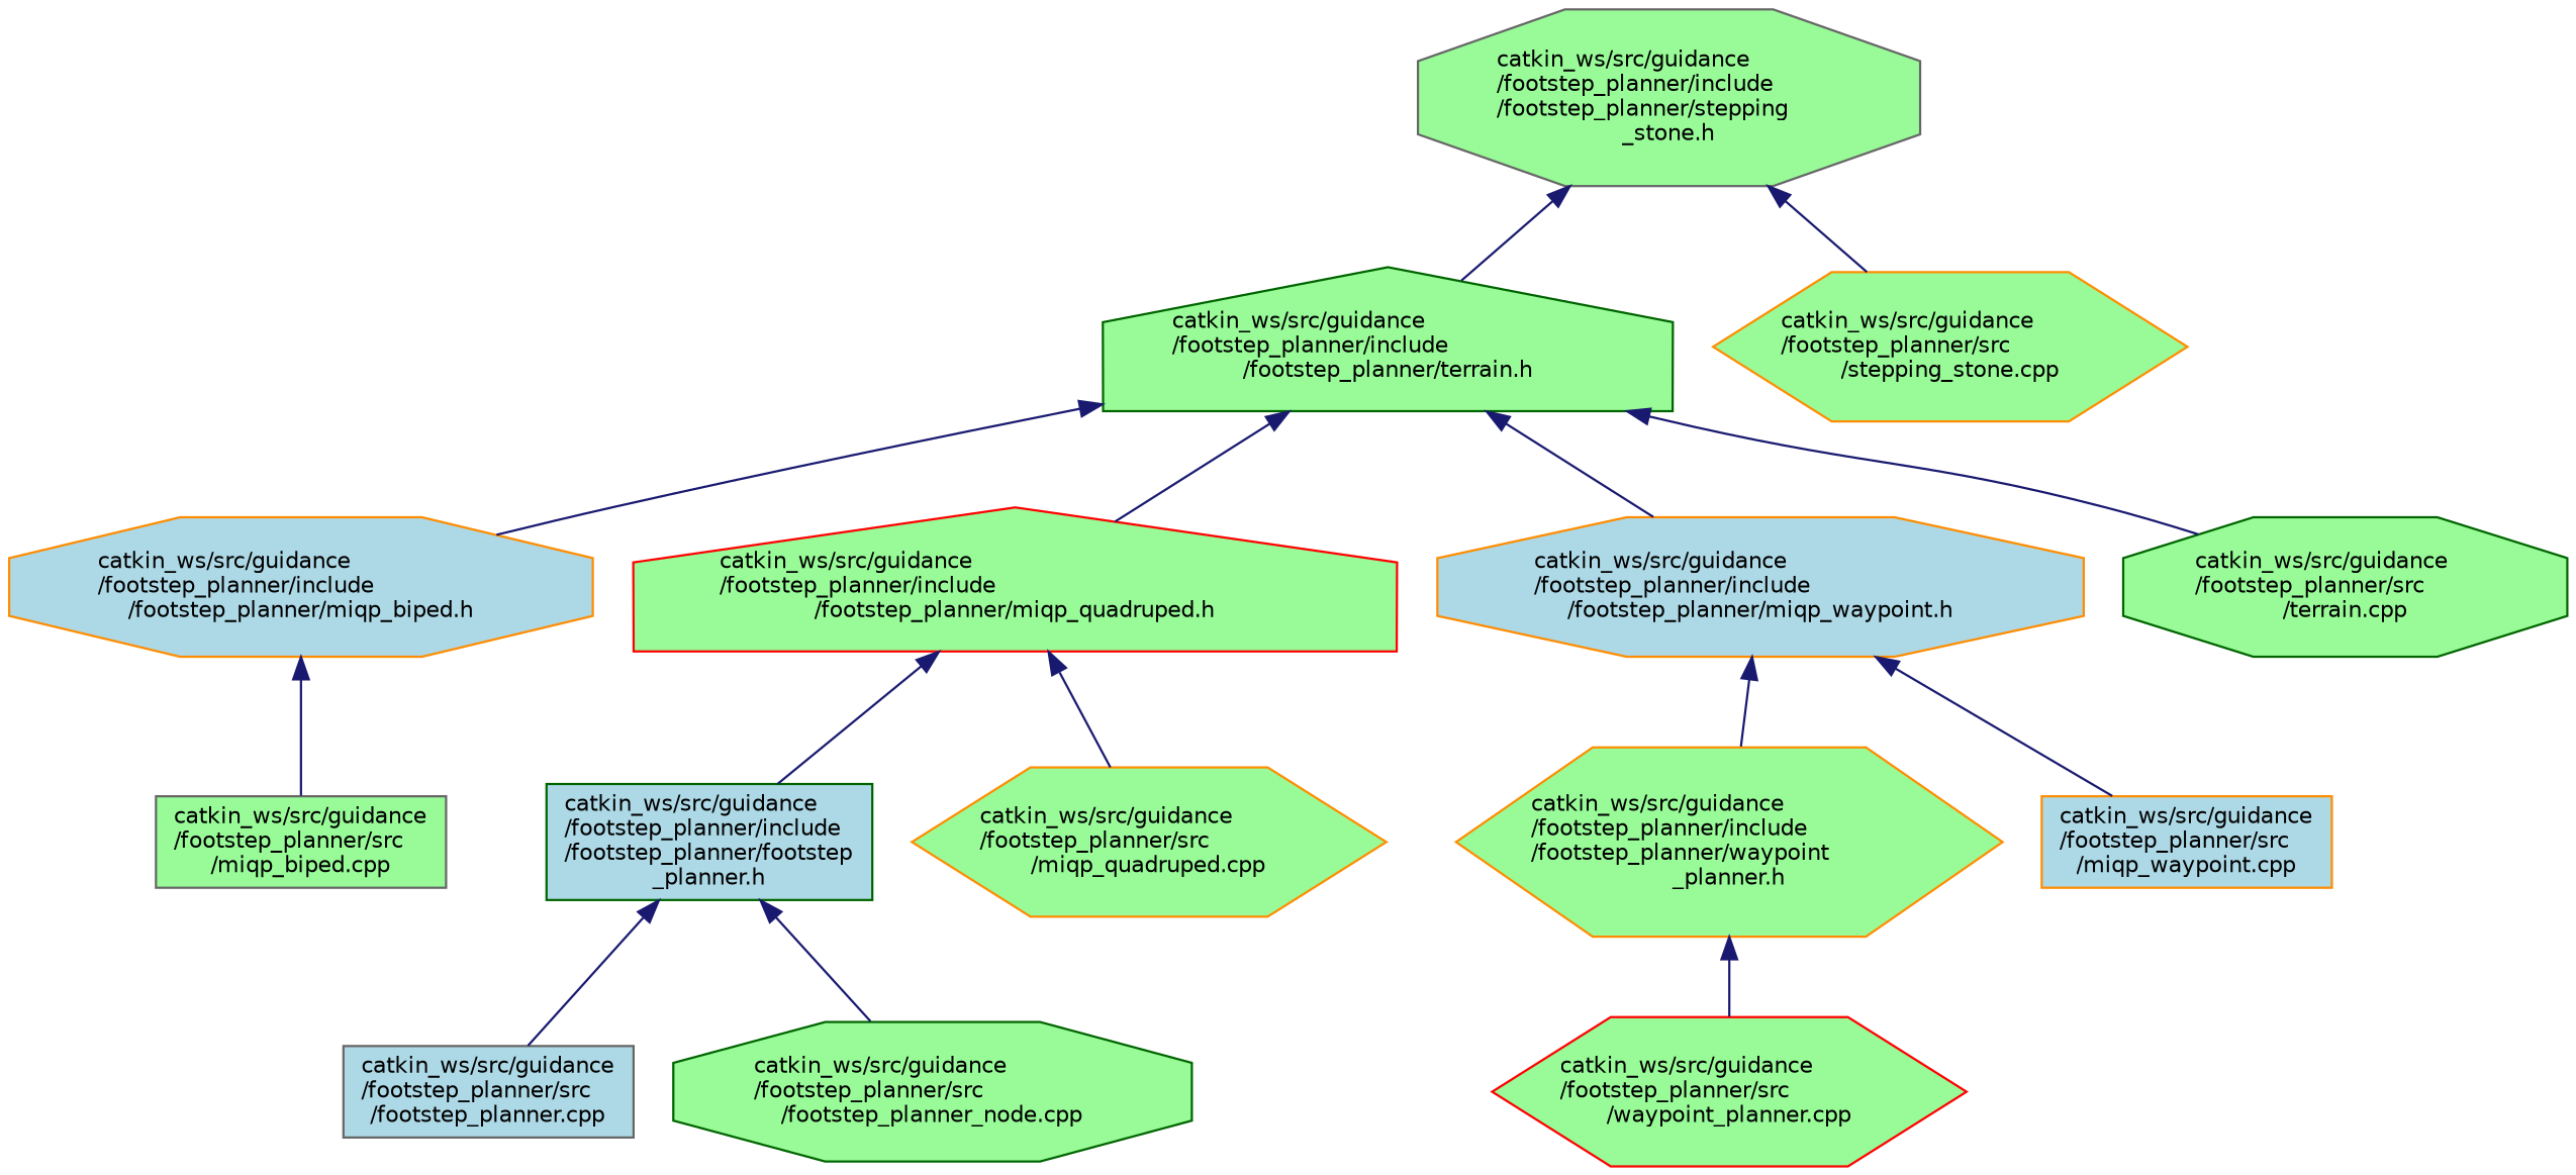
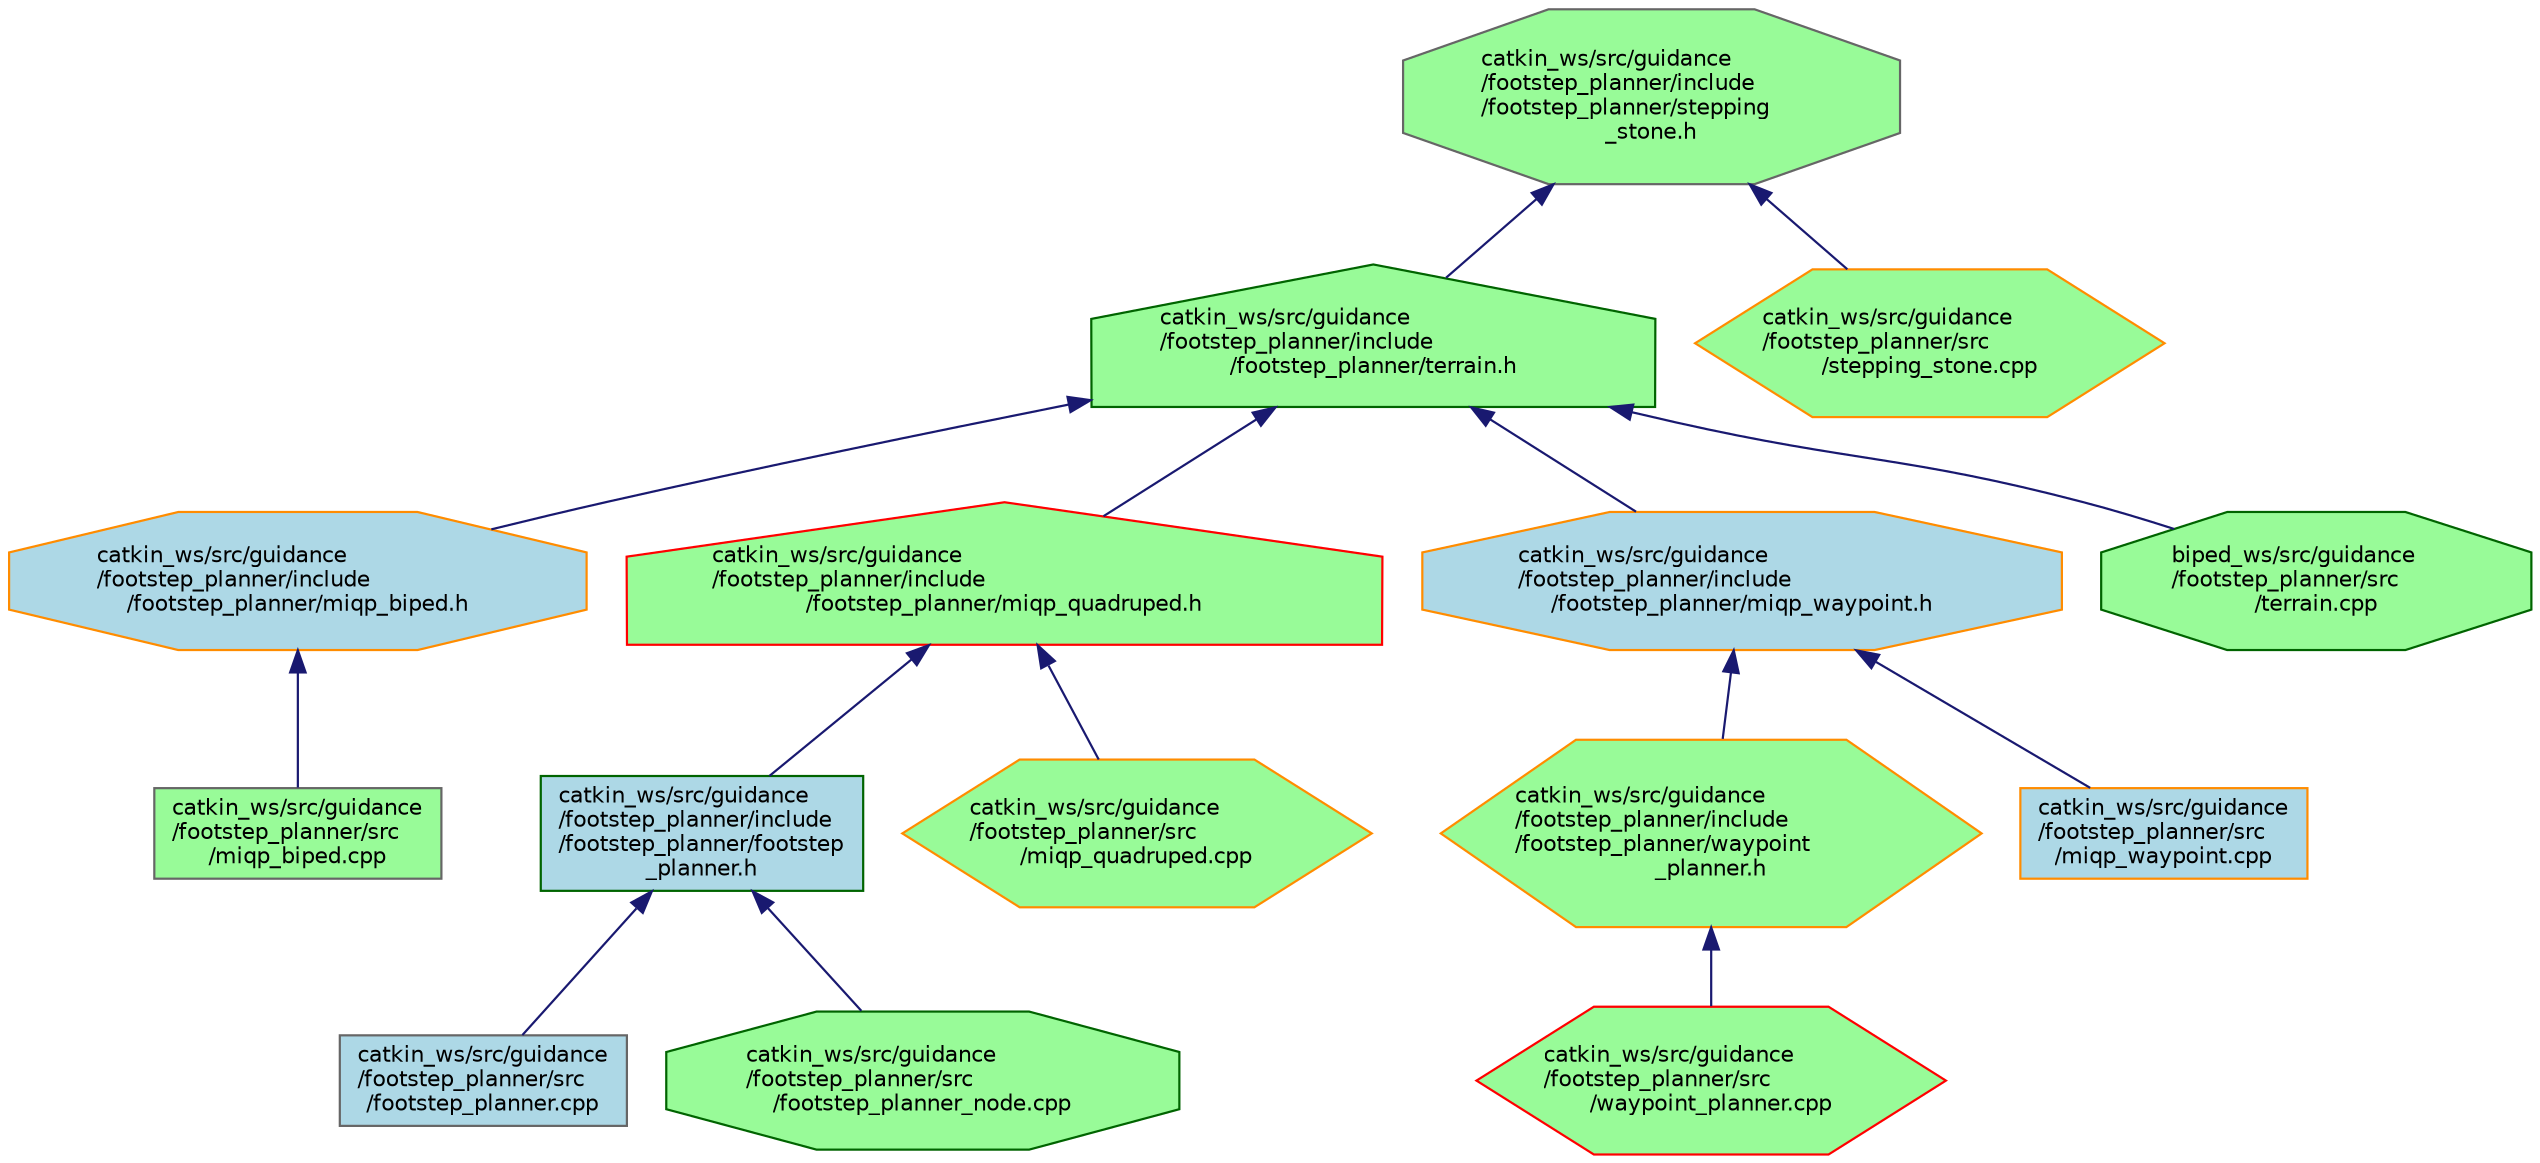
  digraph {
    node [color=darkorange fillcolor=palegreen fontname=Helvetica fontsize=10 shape=octagon style=filled]
    edge [color=midnightblue dir=back fontname=Helvetica fontsize=10 labelfontname=Helvetica labelfontsize=10 style=solid]
    n1 [color=gray40 fontcolor=black height=0.2 label="catkin_ws/src/guidance\l/footstep_planner/include\l/footstep_planner/stepping\l_stone.h" width=0.4]
    n2 [color=darkgreen height=0.2 label="catkin_ws/src/guidance\l/footstep_planner/include\l/footstep_planner/terrain.h" shape=house width=0.4]
    n3 [height=0.2 label="catkin_ws/src/guidance\l/footstep_planner/src\l/stepping_stone.cpp" shape=hexagon width=0.4]
    n4 [fillcolor=lightblue height=0.2 label="catkin_ws/src/guidance\l/footstep_planner/include\l/footstep_planner/miqp_biped.h" width=0.4]
    n5 [color=red height=0.2 label="catkin_ws/src/guidance\l/footstep_planner/include\l/footstep_planner/miqp_quadruped.h" shape=house width=0.4]
    n6 [fillcolor=lightblue height=0.2 label="catkin_ws/src/guidance\l/footstep_planner/include\l/footstep_planner/miqp_waypoint.h" width=0.4]
-   n7 [color=darkgreen height=0.2 label="catkin_ws/src/guidance\l/footstep_planner/src\l/terrain.cpp" width=0.4]
+   n7 [color=darkgreen height=0.2 label="biped_ws/src/guidance\l/footstep_planner/src\l/terrain.cpp" width=0.4]
    n8 [color=gray40 height=0.2 label="catkin_ws/src/guidance\l/footstep_planner/src\l/miqp_biped.cpp" shape=box width=0.4]
    n9 [color=darkgreen fillcolor=lightblue height=0.2 label="catkin_ws/src/guidance\l/footstep_planner/include\l/footstep_planner/footstep\l_planner.h" shape=box width=0.4]
    n10 [height=0.2 label="catkin_ws/src/guidance\l/footstep_planner/src\l/miqp_quadruped.cpp" shape=hexagon width=0.4]
    n11 [color=gray40 fillcolor=lightblue height=0.2 label="catkin_ws/src/guidance\l/footstep_planner/src\l/footstep_planner.cpp" shape=box width=0.4]
    n12 [color=darkgreen height=0.2 label="catkin_ws/src/guidance\l/footstep_planner/src\l/footstep_planner_node.cpp" width=0.4]
    n13 [height=0.2 label="catkin_ws/src/guidance\l/footstep_planner/include\l/footstep_planner/waypoint\l_planner.h" shape=hexagon width=0.4]
    n14 [fillcolor=lightblue height=0.2 label="catkin_ws/src/guidance\l/footstep_planner/src\l/miqp_waypoint.cpp" shape=box width=0.4]
    n15 [color=red height=0.2 label="catkin_ws/src/guidance\l/footstep_planner/src\l/waypoint_planner.cpp" shape=hexagon width=0.4]
    n1 -> n2
    n1 -> n3
    n2 -> n4
    n2 -> n5
    n2 -> n6
    n2 -> n7
    n4 -> n8
    n5 -> n9
    n5 -> n10
    n6 -> n13
    n6 -> n14
    n9 -> n11
    n9 -> n12
    n13 -> n15
  }
